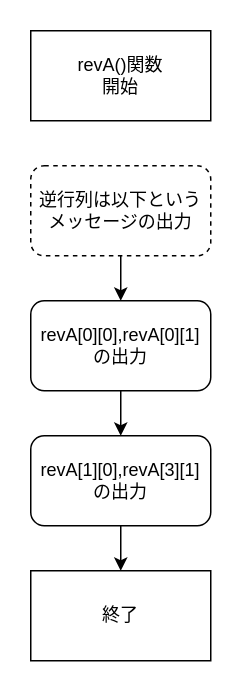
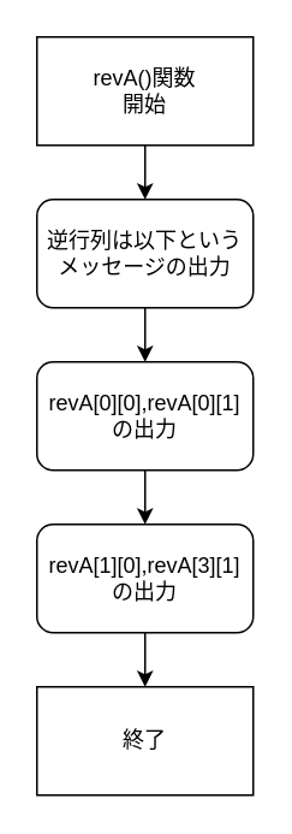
  <mxCell id="0" />
  <mxCell id="1" parent="0" />
+ <mxCell id="2" style="edgeStyle=orthogonalEdgeStyle;rounded=0;orthogonalLoop=1;jettySize=auto;html=1;exitX=0.5;exitY=1;exitDx=0;exitDy=0;entryX=0.5;entryY=0;entryDx=0;entryDy=0;" edge="1" parent="1" source="3" target="6"><mxGeometry relative="1" as="geometry" /></mxCell>
  <mxCell id="3" value="revA()関数&lt;div&gt;開始&lt;/div&gt;" style="rounded=0;whiteSpace=wrap;html=1;" vertex="1" parent="1"><mxGeometry x="20" width="120" height="60" as="geometry" y="20" /></mxCell>
  <mxCell id="4" value="終了" style="rounded=0;whiteSpace=wrap;html=1;" vertex="1" parent="1"><mxGeometry x="20" y="380" width="120" height="60" as="geometry" /></mxCell>
  <mxCell id="5" style="edgeStyle=orthogonalEdgeStyle;rounded=0;orthogonalLoop=1;jettySize=auto;html=1;exitX=0.5;exitY=1;exitDx=0;exitDy=0;entryX=0.5;entryY=0;entryDx=0;entryDy=0;" edge="1" parent="1" source="6" target="8"><mxGeometry relative="1" as="geometry" /></mxCell>
- <mxCell id="6" value="逆行列は以下という&lt;div&gt;メッセージの出力&lt;/div&gt;" style="rounded=1;whiteSpace=wrap;html=1;dashed=1;" vertex="1" parent="1"><mxGeometry x="20" y="110" width="120" height="60" as="geometry" /></mxCell>
+ <mxCell id="6" value="逆行列は以下という&lt;div&gt;メッセージの出力&lt;/div&gt;" style="rounded=1;whiteSpace=wrap;html=1;" vertex="1" parent="1"><mxGeometry x="20" y="110" width="120" height="60" as="geometry" /></mxCell>
  <mxCell id="7" style="edgeStyle=orthogonalEdgeStyle;rounded=0;orthogonalLoop=1;jettySize=auto;html=1;exitX=0.5;exitY=1;exitDx=0;exitDy=0;entryX=0.5;entryY=0;entryDx=0;entryDy=0;" edge="1" parent="1" source="8" target="10"><mxGeometry relative="1" as="geometry" /></mxCell>
  <mxCell id="8" value="revA[0][0],revA[0][1]&lt;div&gt;の出力&lt;/div&gt;" style="rounded=1;whiteSpace=wrap;html=1;" vertex="1" parent="1"><mxGeometry x="20" y="200" width="120" height="60" as="geometry" /></mxCell>
  <mxCell id="9" style="edgeStyle=orthogonalEdgeStyle;rounded=0;orthogonalLoop=1;jettySize=auto;html=1;exitX=0.5;exitY=1;exitDx=0;exitDy=0;entryX=0.5;entryY=0;entryDx=0;entryDy=0;" edge="1" parent="1" source="10" target="4"><mxGeometry relative="1" as="geometry" /></mxCell>
  <mxCell id="10" value="revA[1][0],revA[3][1]&lt;div&gt;の出力&lt;/div&gt;" style="rounded=1;whiteSpace=wrap;html=1;" vertex="1" parent="1"><mxGeometry x="20" y="290" width="120" height="60" as="geometry" /></mxCell>
